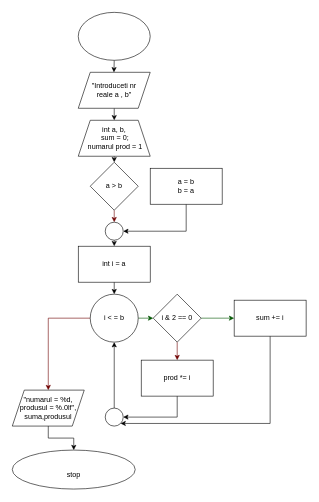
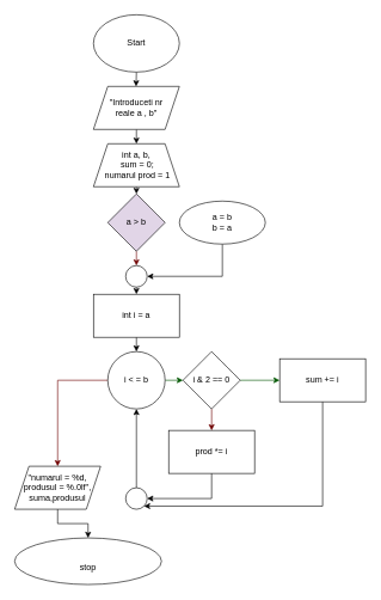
  <mxCell id="0" />
  <mxCell id="1" parent="0" />
  <mxCell id="2" style="edgeStyle=orthogonalEdgeStyle;rounded=0;orthogonalLoop=1;jettySize=auto;html=1;exitX=0.5;exitY=1;exitDx=0;exitDy=0;entryX=0.5;entryY=0;entryDx=0;entryDy=0;strokeColor=none;" edge="1" parent="1" source="4" target="7"><mxGeometry relative="1" as="geometry" /></mxCell>
  <mxCell id="3" style="edgeStyle=orthogonalEdgeStyle;rounded=0;orthogonalLoop=1;jettySize=auto;html=1;exitX=0.5;exitY=1;exitDx=0;exitDy=0;" edge="1" parent="1" source="4"><mxGeometry relative="1" as="geometry"><mxPoint x="189.529" y="120" as="targetPoint" /></mxGeometry></mxCell>
  <mxCell id="4" value="" style="ellipse;whiteSpace=wrap;html=1;" vertex="1" parent="1"><mxGeometry x="130" y="20" width="120" height="80" as="geometry" /></mxCell>
+ <mxCell id="5" value="Start" style="text;html=1;strokeColor=none;fillColor=none;align=center;verticalAlign=middle;whiteSpace=wrap;rounded=0;" vertex="1" parent="1"><mxGeometry x="170" y="50" width="40" height="20" as="geometry" /></mxCell>
  <mxCell id="6" style="edgeStyle=orthogonalEdgeStyle;rounded=0;orthogonalLoop=1;jettySize=auto;html=1;exitX=0.5;exitY=1;exitDx=0;exitDy=0;entryX=0.5;entryY=0;entryDx=0;entryDy=0;" edge="1" parent="1" source="7" target="10"><mxGeometry relative="1" as="geometry" /></mxCell>
  <mxCell id="7" value="" style="shape=parallelogram;perimeter=parallelogramPerimeter;whiteSpace=wrap;html=1;fixedSize=1;" vertex="1" parent="1"><mxGeometry x="130" y="120" width="120" height="60" as="geometry" /></mxCell>
  <mxCell id="8" value="&quot;Introduceti nr reale a , b&quot;" style="text;html=1;strokeColor=none;fillColor=none;align=center;verticalAlign=middle;whiteSpace=wrap;rounded=0;" vertex="1" parent="1"><mxGeometry x="140" y="140" width="100" height="20" as="geometry" /></mxCell>
  <mxCell id="9" style="edgeStyle=orthogonalEdgeStyle;rounded=0;orthogonalLoop=1;jettySize=auto;html=1;exitX=0.5;exitY=1;exitDx=0;exitDy=0;entryX=0.5;entryY=0;entryDx=0;entryDy=0;" edge="1" parent="1" source="10" target="12"><mxGeometry relative="1" as="geometry" /></mxCell>
  <mxCell id="10" value="&lt;span&gt;int a, b,&lt;br&gt;&amp;nbsp;sum = 0;&lt;br&gt;&amp;nbsp;numarul prod = 1&lt;/span&gt;" style="shape=trapezoid;perimeter=trapezoidPerimeter;whiteSpace=wrap;html=1;fixedSize=1;" vertex="1" parent="1"><mxGeometry x="130" y="200" width="120" height="60" as="geometry" /></mxCell>
  <mxCell id="11" style="edgeStyle=orthogonalEdgeStyle;rounded=0;orthogonalLoop=1;jettySize=auto;html=1;exitX=0.5;exitY=1;exitDx=0;exitDy=0;entryX=0.5;entryY=0;entryDx=0;entryDy=0;fillColor=#a20025;strokeColor=#6F0000;" edge="1" parent="1" source="12" target="16"><mxGeometry relative="1" as="geometry" /></mxCell>
- <mxCell id="12" value="a &amp;gt; b" style="rhombus;whiteSpace=wrap;html=1;" vertex="1" parent="1"><mxGeometry x="150" y="270" width="80" height="80" as="geometry" /></mxCell>
+ <mxCell id="12" value="a &amp;gt; b" style="rhombus;whiteSpace=wrap;html=1;fillColor=#e1d5e7;" vertex="1" parent="1"><mxGeometry x="150" y="270" width="80" height="80" as="geometry" /></mxCell>
  <mxCell id="13" style="edgeStyle=orthogonalEdgeStyle;rounded=0;orthogonalLoop=1;jettySize=auto;html=1;exitX=0.5;exitY=1;exitDx=0;exitDy=0;entryX=1;entryY=0.5;entryDx=0;entryDy=0;" edge="1" parent="1" source="14" target="16"><mxGeometry relative="1" as="geometry" /></mxCell>
- <mxCell id="14" value="a = b&lt;br&gt;b = a" style="rounded=0;whiteSpace=wrap;html=1;" vertex="1" parent="1"><mxGeometry x="250" y="280" width="120" height="60" as="geometry" /></mxCell>
+ <mxCell id="14" value="a = b&lt;br&gt;b = a" style="ellipse;whiteSpace=wrap;html=1;" vertex="1" parent="1"><mxGeometry x="250" y="280" width="120" height="60" as="geometry" /></mxCell>
  <mxCell id="15" style="edgeStyle=orthogonalEdgeStyle;rounded=0;orthogonalLoop=1;jettySize=auto;html=1;exitX=0.5;exitY=1;exitDx=0;exitDy=0;entryX=0.5;entryY=0;entryDx=0;entryDy=0;" edge="1" parent="1" source="16" target="18"><mxGeometry relative="1" as="geometry" /></mxCell>
  <mxCell id="16" value="" style="ellipse;whiteSpace=wrap;html=1;aspect=fixed;" vertex="1" parent="1"><mxGeometry x="175" y="370" width="30" height="30" as="geometry" /></mxCell>
  <mxCell id="17" style="edgeStyle=orthogonalEdgeStyle;rounded=0;orthogonalLoop=1;jettySize=auto;html=1;exitX=0.5;exitY=1;exitDx=0;exitDy=0;entryX=0.5;entryY=0;entryDx=0;entryDy=0;" edge="1" parent="1" source="18" target="21"><mxGeometry relative="1" as="geometry" /></mxCell>
  <mxCell id="18" value="int i = a" style="rounded=0;whiteSpace=wrap;html=1;" vertex="1" parent="1"><mxGeometry x="130" y="410" width="120" height="60" as="geometry" /></mxCell>
  <mxCell id="19" style="edgeStyle=orthogonalEdgeStyle;rounded=0;orthogonalLoop=1;jettySize=auto;html=1;exitX=1;exitY=0.5;exitDx=0;exitDy=0;entryX=0;entryY=0.5;entryDx=0;entryDy=0;fillColor=#008a00;strokeColor=#005700;" edge="1" parent="1" source="21" target="24"><mxGeometry relative="1" as="geometry" /></mxCell>
  <mxCell id="20" style="edgeStyle=orthogonalEdgeStyle;rounded=0;orthogonalLoop=1;jettySize=auto;html=1;exitX=0;exitY=0.5;exitDx=0;exitDy=0;entryX=0.5;entryY=0;entryDx=0;entryDy=0;fillColor=#a20025;strokeColor=#6F0000;" edge="1" parent="1" source="21" target="32"><mxGeometry relative="1" as="geometry" /></mxCell>
  <mxCell id="21" value="i &amp;lt; = b" style="ellipse;whiteSpace=wrap;html=1;" vertex="1" parent="1"><mxGeometry x="150" y="490" width="80" height="80" as="geometry" /></mxCell>
  <mxCell id="22" style="edgeStyle=orthogonalEdgeStyle;rounded=0;orthogonalLoop=1;jettySize=auto;html=1;exitX=0.5;exitY=1;exitDx=0;exitDy=0;entryX=0.5;entryY=0;entryDx=0;entryDy=0;fillColor=#a20025;strokeColor=#6F0000;" edge="1" parent="1" source="24" target="28"><mxGeometry relative="1" as="geometry" /></mxCell>
  <mxCell id="23" style="edgeStyle=orthogonalEdgeStyle;rounded=0;orthogonalLoop=1;jettySize=auto;html=1;exitX=1;exitY=0.5;exitDx=0;exitDy=0;entryX=0;entryY=0.5;entryDx=0;entryDy=0;fillColor=#008a00;strokeColor=#005700;" edge="1" parent="1" source="24" target="26"><mxGeometry relative="1" as="geometry" /></mxCell>
  <mxCell id="24" value="i &amp;amp; 2 == 0" style="rhombus;whiteSpace=wrap;html=1;" vertex="1" parent="1"><mxGeometry x="255" y="490" width="80" height="80" as="geometry" /></mxCell>
  <mxCell id="25" style="edgeStyle=orthogonalEdgeStyle;rounded=0;orthogonalLoop=1;jettySize=auto;html=1;exitX=0.5;exitY=1;exitDx=0;exitDy=0;entryX=1;entryY=1;entryDx=0;entryDy=0;" edge="1" parent="1" source="26" target="30"><mxGeometry relative="1" as="geometry"><Array as="points"><mxPoint x="450" y="706" /></Array></mxGeometry></mxCell>
  <mxCell id="26" value="sum += i" style="rounded=0;whiteSpace=wrap;html=1;" vertex="1" parent="1"><mxGeometry x="390" y="500" width="120" height="60" as="geometry" /></mxCell>
  <mxCell id="27" style="edgeStyle=orthogonalEdgeStyle;rounded=0;orthogonalLoop=1;jettySize=auto;html=1;exitX=0.5;exitY=1;exitDx=0;exitDy=0;entryX=1;entryY=0.5;entryDx=0;entryDy=0;" edge="1" parent="1" source="28" target="30"><mxGeometry relative="1" as="geometry" /></mxCell>
  <mxCell id="28" value="prod *= i" style="rounded=0;whiteSpace=wrap;html=1;" vertex="1" parent="1"><mxGeometry x="235" y="600" width="120" height="60" as="geometry" /></mxCell>
  <mxCell id="29" style="edgeStyle=orthogonalEdgeStyle;rounded=0;orthogonalLoop=1;jettySize=auto;html=1;exitX=0.5;exitY=0;exitDx=0;exitDy=0;entryX=0.5;entryY=1;entryDx=0;entryDy=0;" edge="1" parent="1" source="30" target="21"><mxGeometry relative="1" as="geometry" /></mxCell>
  <mxCell id="30" value="" style="ellipse;whiteSpace=wrap;html=1;aspect=fixed;" vertex="1" parent="1"><mxGeometry x="175" y="680" width="30" height="30" as="geometry" /></mxCell>
  <mxCell id="31" style="edgeStyle=orthogonalEdgeStyle;rounded=0;orthogonalLoop=1;jettySize=auto;html=1;exitX=0.5;exitY=1;exitDx=0;exitDy=0;entryX=0.5;entryY=0;entryDx=0;entryDy=0;" edge="1" parent="1" source="32" target="33"><mxGeometry relative="1" as="geometry" /></mxCell>
  <mxCell id="32" value="&quot;numarul = %d, produsul = %.0lf&quot;, suma,produsul" style="shape=parallelogram;perimeter=parallelogramPerimeter;whiteSpace=wrap;html=1;fixedSize=1;" vertex="1" parent="1"><mxGeometry x="20" y="650" width="120" height="60" as="geometry" /></mxCell>
  <mxCell id="33" value="&lt;br&gt;stop" style="ellipse;whiteSpace=wrap;html=1;" vertex="1" parent="1"><mxGeometry x="20" y="750" width="205" height="65" as="geometry" /></mxCell>
